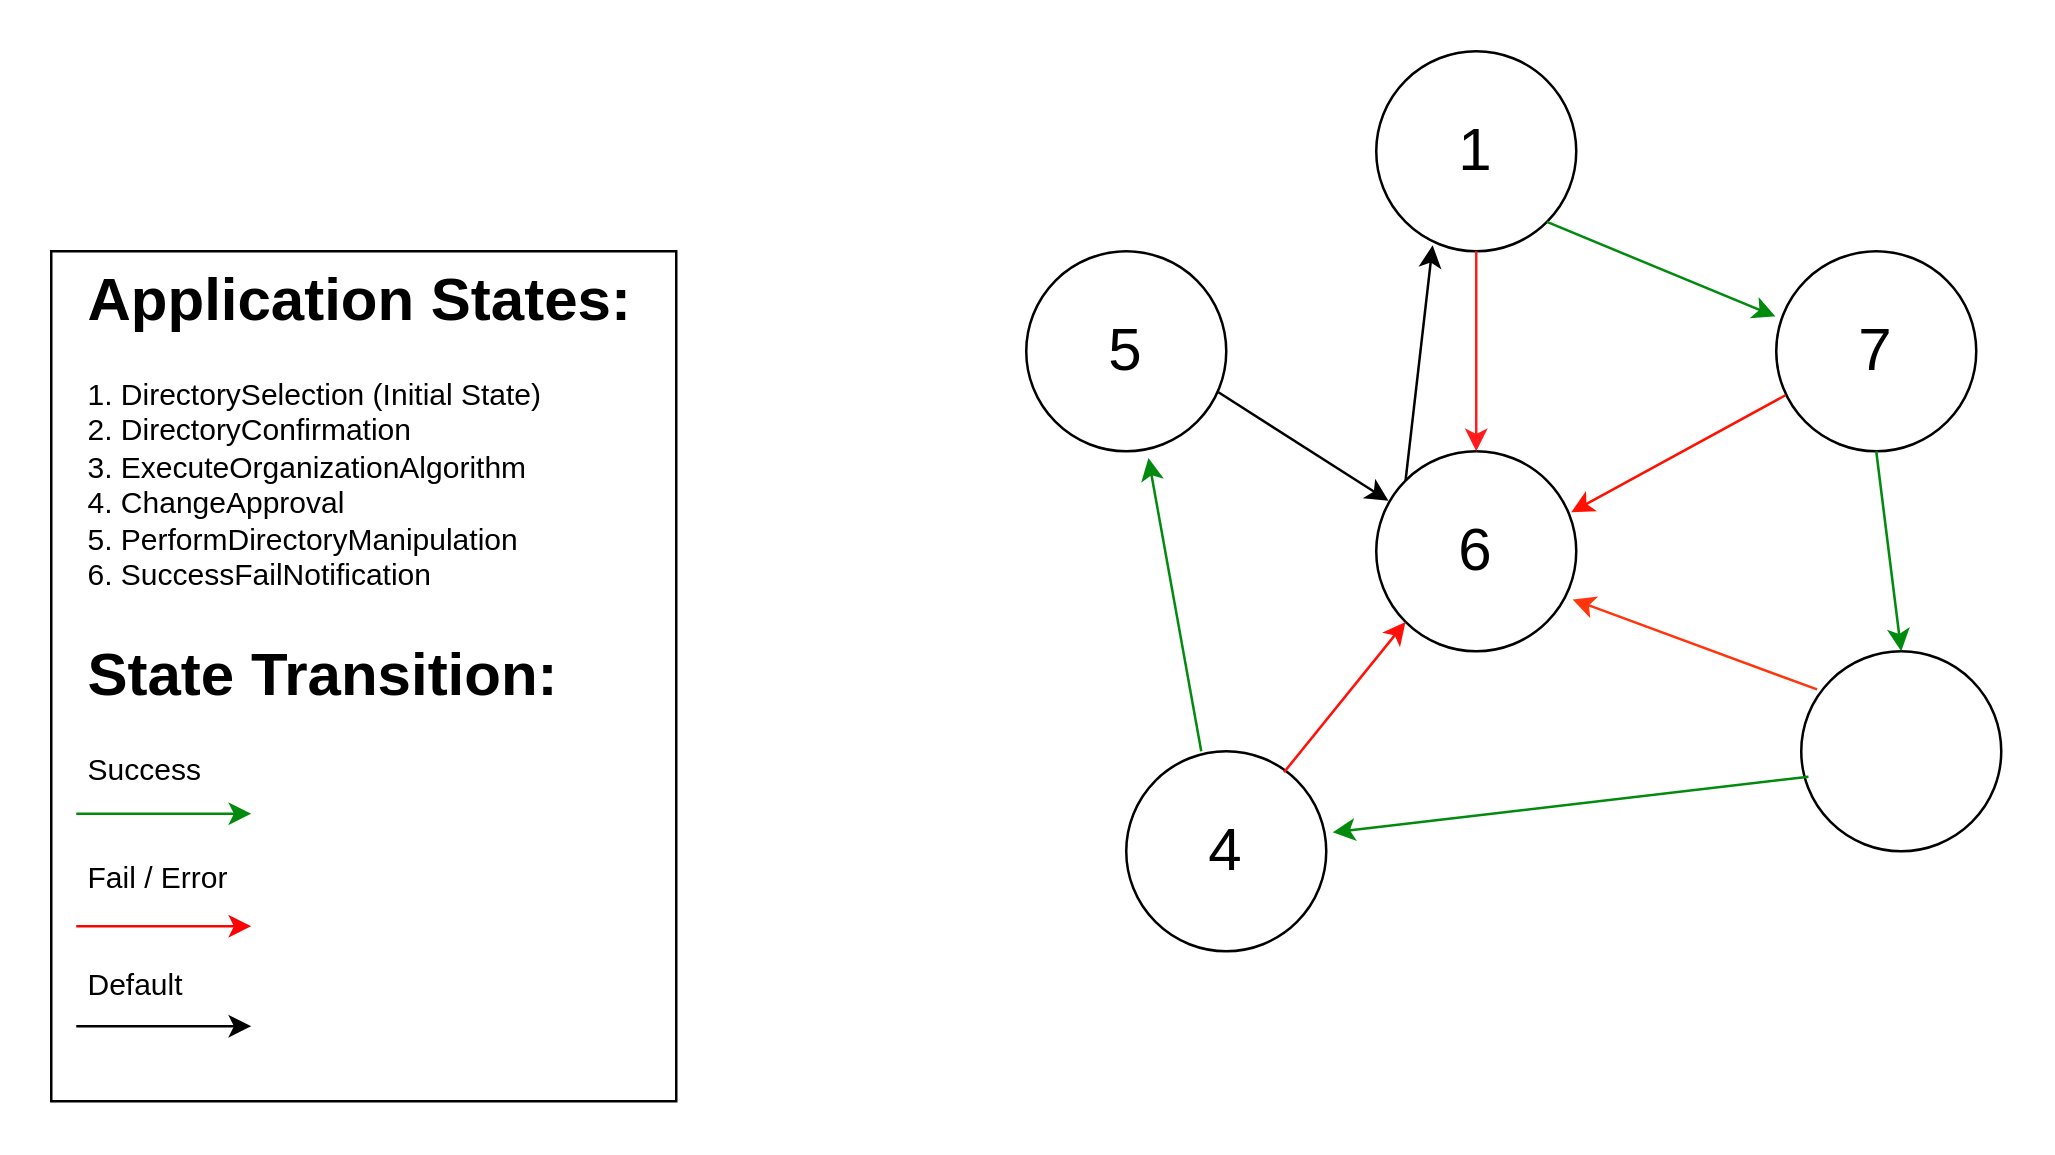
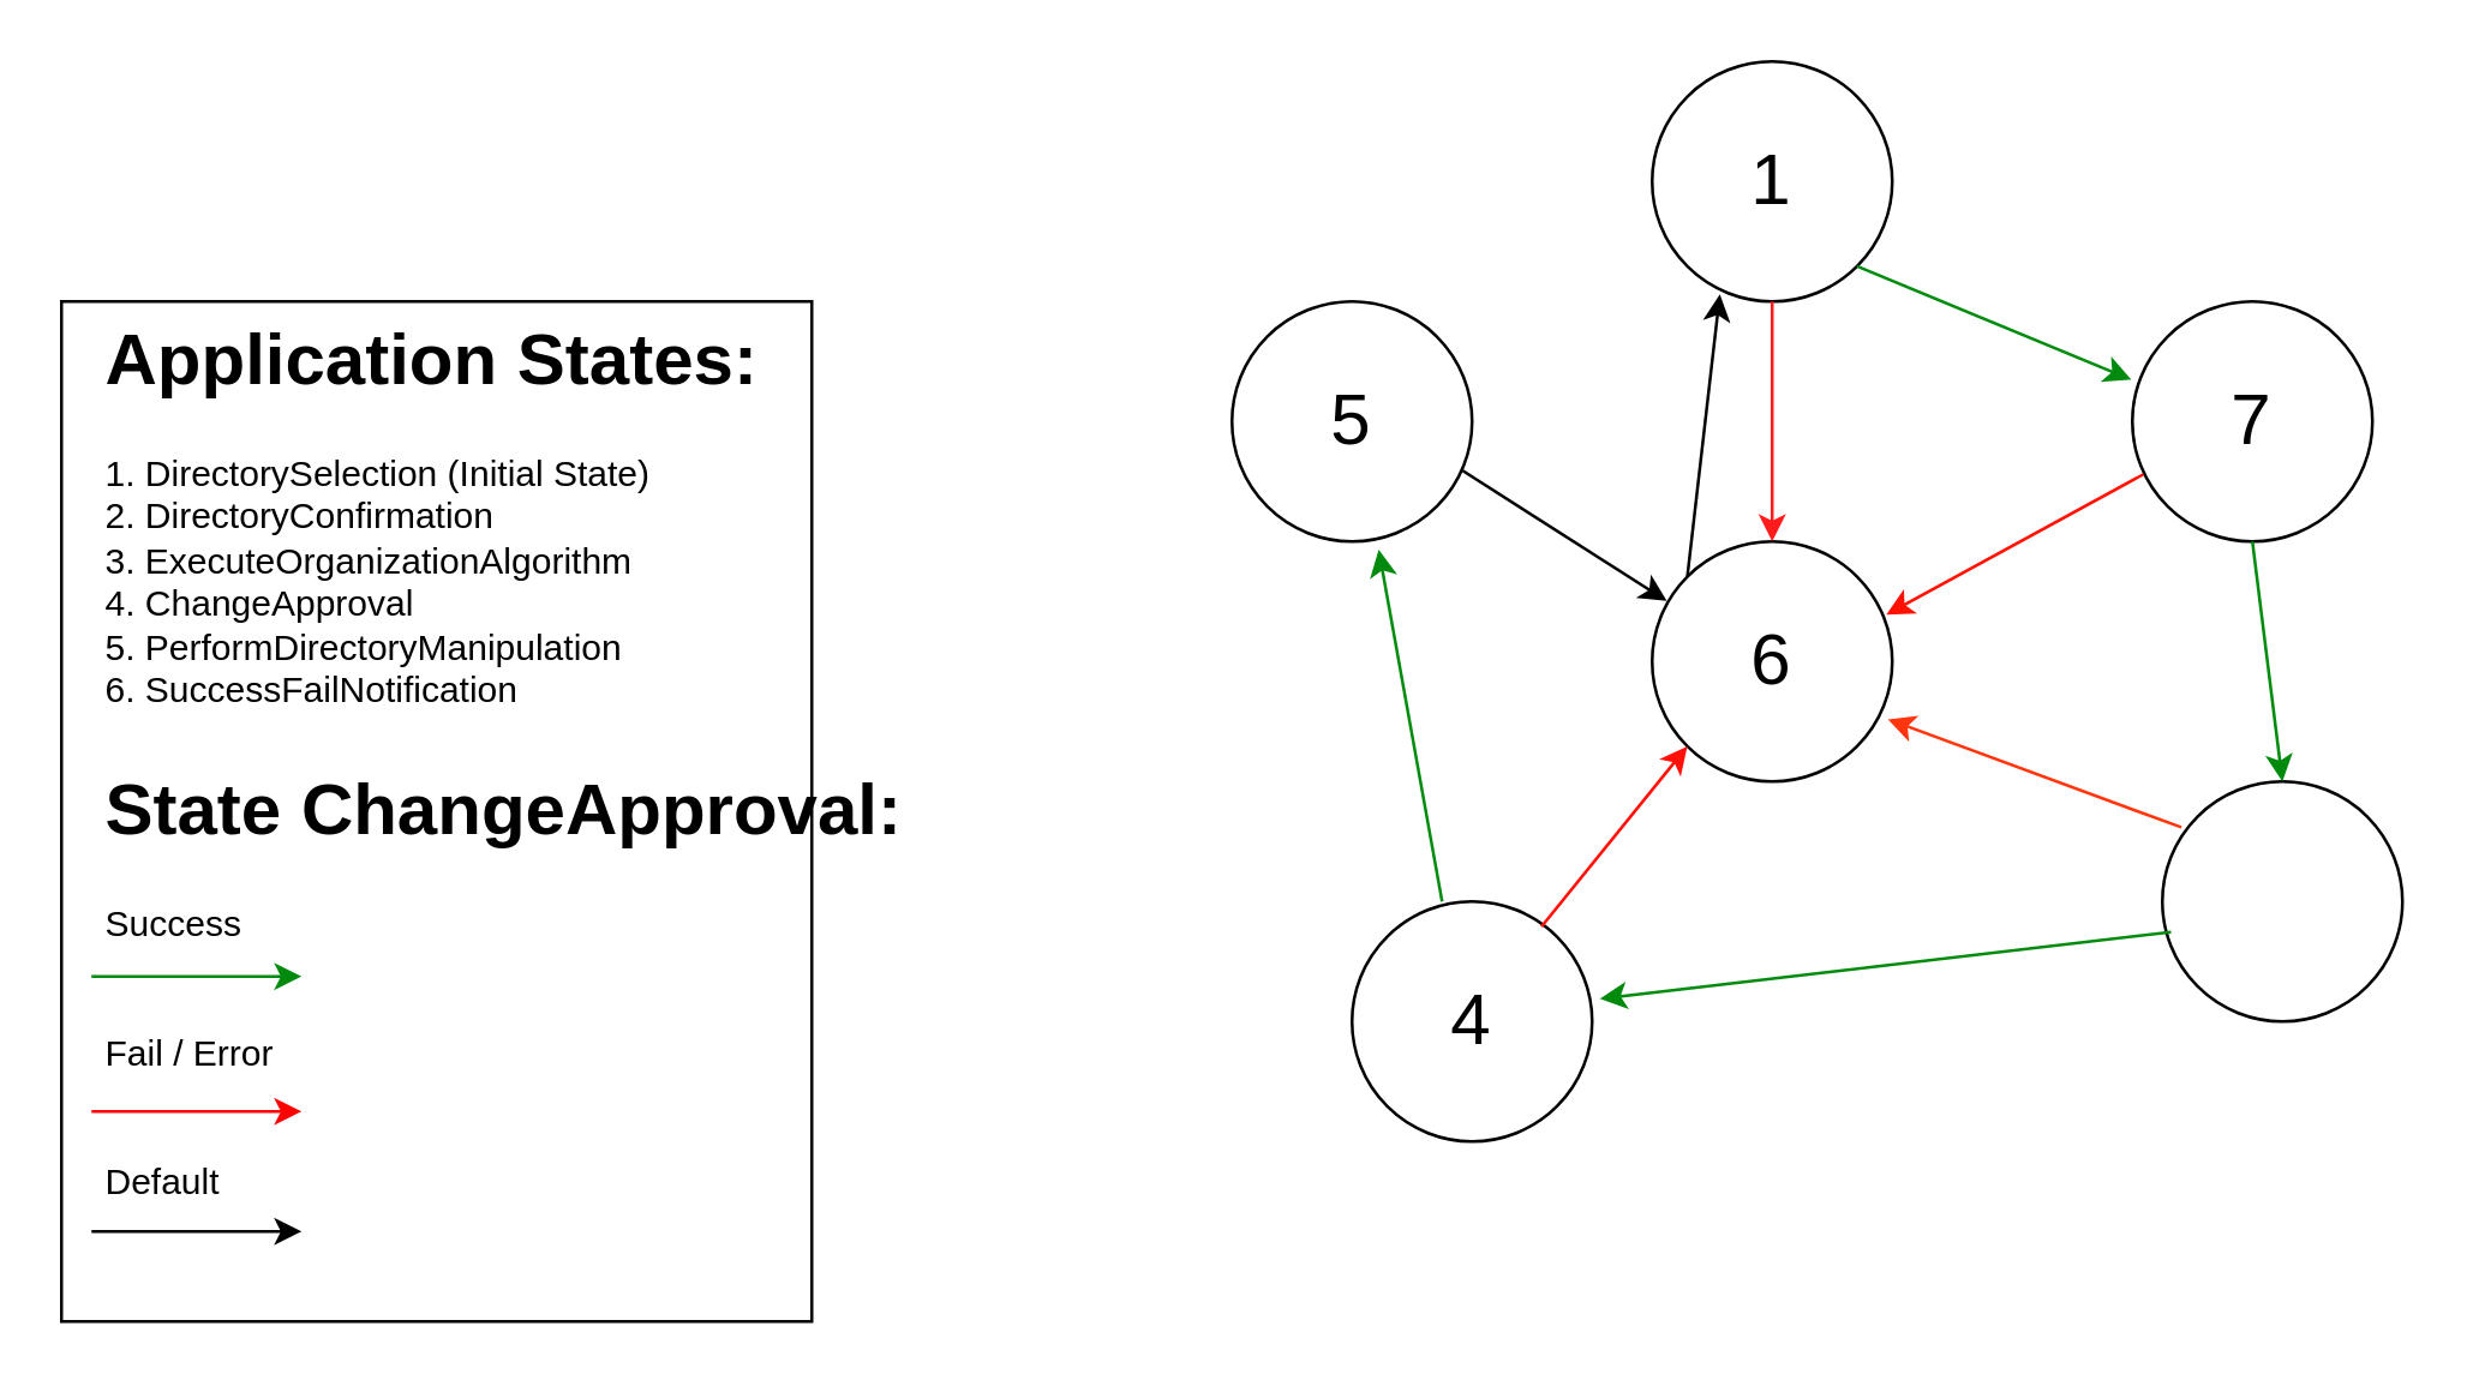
  <mxCell id="0" />
  <mxCell id="1" parent="0" />
  <mxCell id="2" value="" style="rounded=0;whiteSpace=wrap;html=1;" vertex="1" parent="1"><mxGeometry x="20" y="100" width="250" height="340" as="geometry" /></mxCell>
  <mxCell id="3" value="&lt;h1&gt;Application States:&lt;/h1&gt;&lt;p&gt;1. DirectorySelection (Initial State)&lt;br&gt;2. DirectoryConfirmation&lt;br&gt;3. ExecuteOrganizationAlgorithm&lt;br&gt;4. ChangeApproval&lt;br&gt;5. PerformDirectoryManipulation&lt;br&gt;6. SuccessFailNotification&lt;/p&gt;" style="text;html=1;strokeColor=none;fillColor=none;spacing=5;spacingTop=-20;whiteSpace=wrap;overflow=hidden;rounded=0;" vertex="1" parent="1"><mxGeometry x="30" y="100" width="280" height="150" as="geometry" /></mxCell>
  <mxCell id="4" value="" style="ellipse;whiteSpace=wrap;html=1;aspect=fixed;" vertex="1" parent="1"><mxGeometry x="550" y="20" width="80" height="80" as="geometry" /></mxCell>
  <mxCell id="5" value="&lt;font style=&quot;font-size: 24px;&quot;&gt;1&lt;/font&gt;" style="text;html=1;strokeColor=none;fillColor=none;align=center;verticalAlign=middle;whiteSpace=wrap;rounded=0;" vertex="1" parent="1"><mxGeometry x="560" y="45" width="60" height="30" as="geometry" /></mxCell>
  <mxCell id="6" value="" style="ellipse;whiteSpace=wrap;html=1;aspect=fixed;" vertex="1" parent="1"><mxGeometry x="710" y="100" width="80" height="80" as="geometry" /></mxCell>
  <mxCell id="7" value="&lt;font style=&quot;font-size: 24px;&quot;&gt;7&lt;/font&gt;" style="text;html=1;strokeColor=none;fillColor=none;align=center;verticalAlign=middle;whiteSpace=wrap;rounded=0;" vertex="1" parent="1"><mxGeometry x="720" y="125" width="60" height="30" as="geometry" /></mxCell>
  <mxCell id="8" value="" style="ellipse;whiteSpace=wrap;html=1;aspect=fixed;" vertex="1" parent="1"><mxGeometry x="720" y="260" width="80" height="80" as="geometry" /></mxCell>
  <mxCell id="9" value="" style="ellipse;whiteSpace=wrap;html=1;aspect=fixed;" vertex="1" parent="1"><mxGeometry x="450" y="300" width="80" height="80" as="geometry" /></mxCell>
  <mxCell id="10" value="&lt;font style=&quot;font-size: 24px;&quot;&gt;4&lt;/font&gt;" style="text;html=1;strokeColor=none;fillColor=none;align=center;verticalAlign=middle;whiteSpace=wrap;rounded=0;" vertex="1" parent="1"><mxGeometry x="460" y="325" width="60" height="30" as="geometry" /></mxCell>
  <mxCell id="11" value="" style="ellipse;whiteSpace=wrap;html=1;aspect=fixed;" vertex="1" parent="1"><mxGeometry x="410" y="100" width="80" height="80" as="geometry" /></mxCell>
  <mxCell id="12" value="&lt;font style=&quot;font-size: 24px;&quot;&gt;5&lt;/font&gt;" style="text;html=1;strokeColor=none;fillColor=none;align=center;verticalAlign=middle;whiteSpace=wrap;rounded=0;" vertex="1" parent="1"><mxGeometry x="420" y="125" width="60" height="30" as="geometry" /></mxCell>
  <mxCell id="13" value="" style="ellipse;whiteSpace=wrap;html=1;aspect=fixed;" vertex="1" parent="1"><mxGeometry x="550" y="180" width="80" height="80" as="geometry" /></mxCell>
  <mxCell id="14" value="&lt;font style=&quot;font-size: 24px;&quot;&gt;6&lt;/font&gt;" style="text;html=1;strokeColor=none;fillColor=none;align=center;verticalAlign=middle;whiteSpace=wrap;rounded=0;" vertex="1" parent="1"><mxGeometry x="560" y="205" width="60" height="30" as="geometry" /></mxCell>
  <mxCell id="15" value="" style="endArrow=classic;html=1;rounded=0;fontSize=24;exitX=1;exitY=1;exitDx=0;exitDy=0;entryX=-0.004;entryY=0.326;entryDx=0;entryDy=0;entryPerimeter=0;strokeColor=#008A0E;" edge="1" parent="1" source="4" target="6"><mxGeometry width="50" height="50" relative="1" as="geometry"><mxPoint x="580" y="280" as="sourcePoint" /><mxPoint x="630" y="230" as="targetPoint" /></mxGeometry></mxCell>
  <mxCell id="16" value="" style="endArrow=classic;html=1;rounded=0;fontSize=24;exitX=0.5;exitY=1;exitDx=0;exitDy=0;entryX=0.5;entryY=0;entryDx=0;entryDy=0;strokeColor=#FF1C1C;" edge="1" parent="1" source="4" target="13"><mxGeometry width="50" height="50" relative="1" as="geometry"><mxPoint x="580" y="280" as="sourcePoint" /><mxPoint x="630" y="230" as="targetPoint" /></mxGeometry></mxCell>
  <mxCell id="17" value="" style="endArrow=classic;html=1;rounded=0;fontSize=24;entryX=0.282;entryY=0.97;entryDx=0;entryDy=0;entryPerimeter=0;exitX=0;exitY=0;exitDx=0;exitDy=0;" edge="1" parent="1" source="13" target="4"><mxGeometry width="50" height="50" relative="1" as="geometry"><mxPoint x="570" y="190" as="sourcePoint" /><mxPoint x="630" y="230" as="targetPoint" /></mxGeometry></mxCell>
  <mxCell id="18" value="" style="endArrow=classic;html=1;rounded=0;fontSize=24;entryX=0.5;entryY=0;entryDx=0;entryDy=0;exitX=0.5;exitY=1;exitDx=0;exitDy=0;strokeColor=#008A0E;" edge="1" parent="1" source="6" target="8"><mxGeometry width="50" height="50" relative="1" as="geometry"><mxPoint x="610" y="160" as="sourcePoint" /><mxPoint x="660" y="110" as="targetPoint" /></mxGeometry></mxCell>
  <mxCell id="19" value="" style="endArrow=classic;html=1;rounded=0;fontSize=24;exitX=0.961;exitY=0.705;exitDx=0;exitDy=0;exitPerimeter=0;entryX=0.061;entryY=0.248;entryDx=0;entryDy=0;entryPerimeter=0;" edge="1" parent="1" source="11" target="13"><mxGeometry width="50" height="50" relative="1" as="geometry"><mxPoint x="610" y="220" as="sourcePoint" /><mxPoint x="660" y="170" as="targetPoint" /></mxGeometry></mxCell>
  <mxCell id="20" value="" style="endArrow=classic;html=1;rounded=0;fontSize=24;entryX=1.032;entryY=0.405;entryDx=0;entryDy=0;entryPerimeter=0;exitX=0.036;exitY=0.627;exitDx=0;exitDy=0;exitPerimeter=0;strokeColor=#008A0E;" edge="1" parent="1" source="8" target="9"><mxGeometry width="50" height="50" relative="1" as="geometry"><mxPoint x="610" y="220" as="sourcePoint" /><mxPoint x="660" y="170" as="targetPoint" /></mxGeometry></mxCell>
  <mxCell id="21" value="" style="endArrow=classic;html=1;rounded=0;fontSize=24;entryX=0.611;entryY=1.034;entryDx=0;entryDy=0;entryPerimeter=0;strokeColor=#008A0E;" edge="1" parent="1" target="11"><mxGeometry width="50" height="50" relative="1" as="geometry"><mxPoint x="480" y="300" as="sourcePoint" /><mxPoint x="660" y="170" as="targetPoint" /></mxGeometry></mxCell>
  <mxCell id="22" value="" style="endArrow=classic;html=1;rounded=0;fontSize=24;exitX=0.789;exitY=0.105;exitDx=0;exitDy=0;exitPerimeter=0;entryX=0;entryY=1;entryDx=0;entryDy=0;strokeColor=#FF1008;" edge="1" parent="1" source="9" target="13"><mxGeometry width="50" height="50" relative="1" as="geometry"><mxPoint x="610" y="220" as="sourcePoint" /><mxPoint x="660" y="170" as="targetPoint" /></mxGeometry></mxCell>
  <mxCell id="23" value="" style="endArrow=classic;html=1;rounded=0;fontSize=24;exitX=0.079;exitY=0.191;exitDx=0;exitDy=0;exitPerimeter=0;entryX=0.982;entryY=0.741;entryDx=0;entryDy=0;entryPerimeter=0;strokeColor=#FF350D;" edge="1" parent="1" source="8" target="13"><mxGeometry width="50" height="50" relative="1" as="geometry"><mxPoint x="610" y="220" as="sourcePoint" /><mxPoint x="660" y="170" as="targetPoint" /></mxGeometry></mxCell>
  <mxCell id="24" value="" style="endArrow=classic;html=1;rounded=0;fontSize=24;exitX=0.046;exitY=0.72;exitDx=0;exitDy=0;exitPerimeter=0;entryX=0.975;entryY=0.305;entryDx=0;entryDy=0;entryPerimeter=0;strokeColor=#FF1100;" edge="1" parent="1" source="6" target="13"><mxGeometry width="50" height="50" relative="1" as="geometry"><mxPoint x="610" y="220" as="sourcePoint" /><mxPoint x="660" y="170" as="targetPoint" /></mxGeometry></mxCell>
- <mxCell id="25" value="&lt;h1&gt;State Transition:&lt;/h1&gt;&lt;p&gt;Success&amp;nbsp;&lt;br&gt;&lt;br&gt;&lt;br&gt;Fail / Error&lt;br&gt;&lt;br&gt;&lt;br&gt;Default&lt;br&gt;&lt;br&gt;&lt;/p&gt;" style="text;html=1;strokeColor=none;fillColor=none;spacing=5;spacingTop=-20;whiteSpace=wrap;overflow=hidden;rounded=0;" vertex="1" parent="1"><mxGeometry x="30" y="250" width="280" height="160" as="geometry" /></mxCell>
+ <mxCell id="25" value="&lt;h1&gt;State ChangeApproval:&lt;/h1&gt;&lt;p&gt;Success&amp;nbsp;&lt;br&gt;&lt;br&gt;&lt;br&gt;Fail / Error&lt;br&gt;&lt;br&gt;&lt;br&gt;Default&lt;br&gt;&lt;br&gt;&lt;/p&gt;" style="text;html=1;strokeColor=none;fillColor=none;spacing=5;spacingTop=-20;whiteSpace=wrap;overflow=hidden;rounded=0;" vertex="1" parent="1"><mxGeometry x="30" y="250" width="280" height="160" as="geometry" /></mxCell>
  <mxCell id="26" value="" style="endArrow=classic;html=1;rounded=0;strokeColor=#008A0E;fontSize=24;" edge="1" parent="1"><mxGeometry width="50" height="50" relative="1" as="geometry"><mxPoint x="30" y="325" as="sourcePoint" /><mxPoint x="100" y="325" as="targetPoint" /></mxGeometry></mxCell>
  <mxCell id="27" value="" style="endArrow=classic;html=1;rounded=0;strokeColor=#FC0303;fontSize=24;" edge="1" parent="1"><mxGeometry width="50" height="50" relative="1" as="geometry"><mxPoint x="30" y="370" as="sourcePoint" /><mxPoint x="100" y="370" as="targetPoint" /></mxGeometry></mxCell>
  <mxCell id="28" value="" style="endArrow=classic;html=1;rounded=0;strokeColor=#000000;fontSize=24;" edge="1" parent="1"><mxGeometry width="50" height="50" relative="1" as="geometry"><mxPoint x="30" y="410" as="sourcePoint" /><mxPoint x="100" y="410" as="targetPoint" /></mxGeometry></mxCell>
